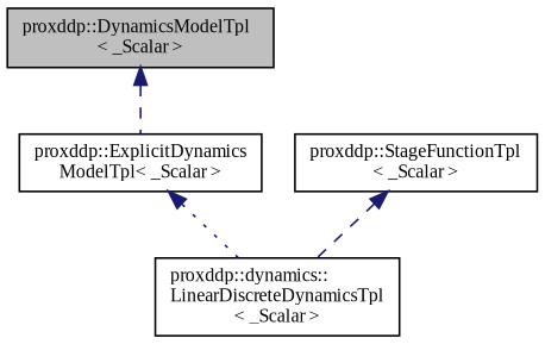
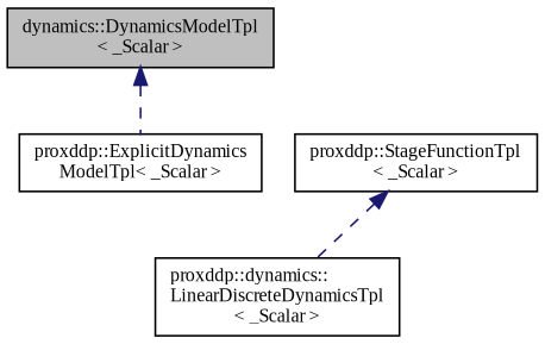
  digraph {
    fontname="Liberation Serif"
    node [color=black fontname="Liberation Serif" fontsize=10 shape=record]
    edge [color=midnightblue dir=back fontname="Liberation Serif" fontsize=10 labelfontname=Helvetica labelfontsize=10 style=dashed]
-   n1 [fillcolor=grey75 fontcolor=black height=0.2 label="proxddp::DynamicsModelTpl\l\< _Scalar \>" style=filled width=0.4]
+   n1 [fillcolor=grey75 fontcolor=black height=0.2 label="dynamics::DynamicsModelTpl\l\< _Scalar \>" style=filled width=0.4]
    n2 [height=0.2 label="proxddp::ExplicitDynamics\lModelTpl\< _Scalar \>" width=0.4]
    n3 [height=0.2 label="proxddp::dynamics::\lLinearDiscreteDynamicsTpl\l\< _Scalar \>" width=0.4]
    n4 [height=0.2 label="proxddp::StageFunctionTpl\l\< _Scalar \>" width=0.4]
    n1 -> n2
-   n2 -> n3 [style=dotted]
    n4 -> n3
  }
